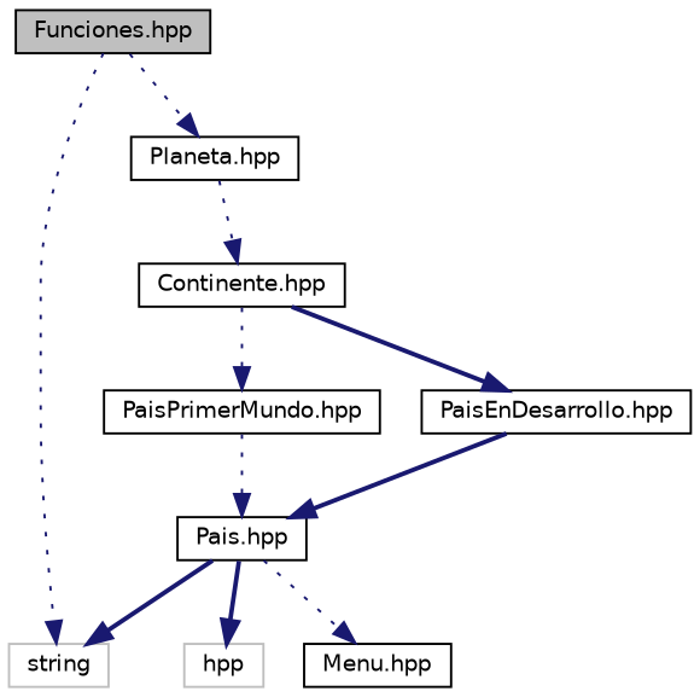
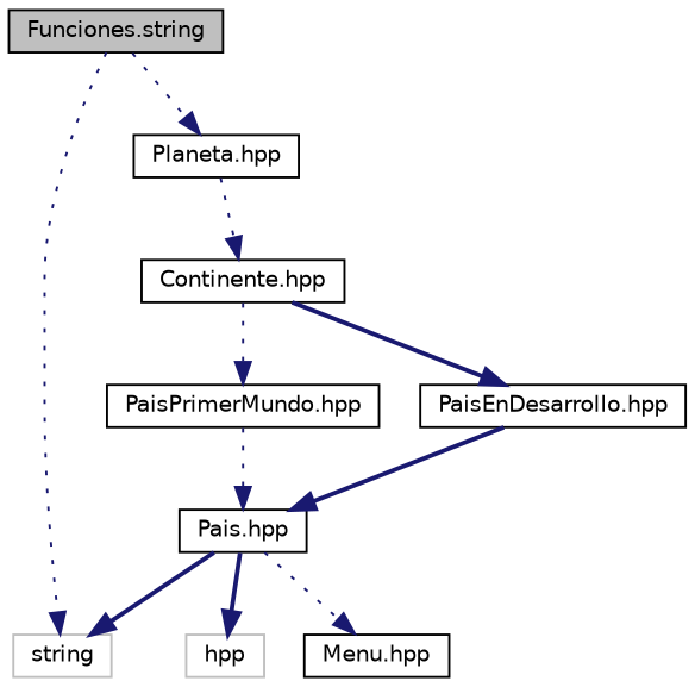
  digraph {
    node [color=black fillcolor=white fontname=Helvetica fontsize=10 shape=record style=filled]
    edge [color=midnightblue fontname=Helvetica fontsize=10 labelfontname=Helvetica labelfontsize=10 style=dotted]
-   n1 [fillcolor=grey75 fontcolor=black height=0.2 label="Funciones.hpp" width=0.4]
+   n1 [fillcolor=grey75 fontcolor=black height=0.2 label="Funciones.string" width=0.4]
    n2 [color=grey75 height=0.2 label=string width=0.4]
    n3 [height=0.2 label="Planeta.hpp" width=0.4]
    n4 [height=0.2 label="Continente.hpp" width=0.4]
    n5 [height=0.2 label="PaisPrimerMundo.hpp" width=0.4]
    n6 [height=0.2 label="PaisEnDesarrollo.hpp" width=0.4]
    n7 [height=0.2 label="Pais.hpp" width=0.4]
    n8 [color=grey75 height=0.2 label=hpp width=0.4]
    n9 [height=0.2 label="Menu.hpp" width=0.4]
    n1 -> n2
    n1 -> n3
    n3 -> n4
    n4 -> n5
    n4 -> n6 [style=bold]
    n5 -> n7
    n6 -> n7 [style=bold]
    n7 -> n2 [style=bold]
    n7 -> n8 [style=bold]
    n7 -> n9
  }
